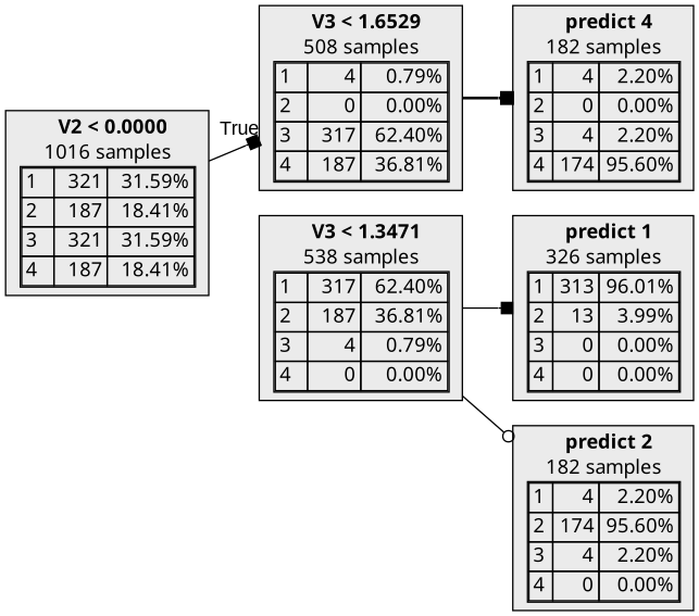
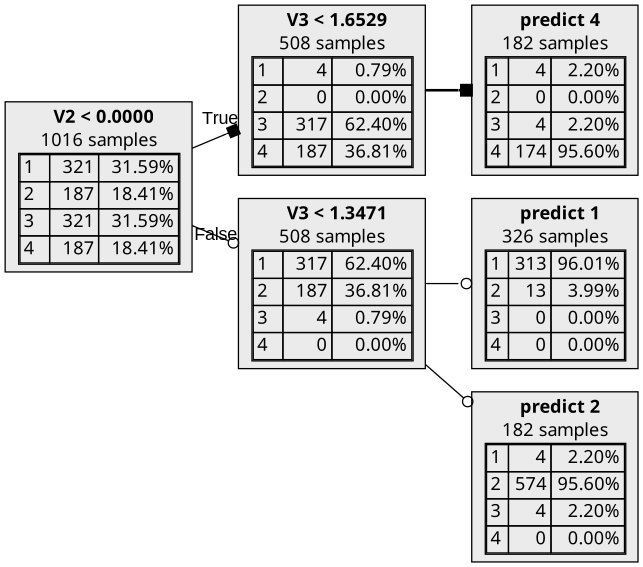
  digraph {
    rankdir=LR
    node [fillcolor="#EBEBEB" fontname="bold arial" shape=box style=filled]
    edge [arrowhead=box style=solid]
    n1 [label=<  <TABLE BORDER="0" CELLPADDING="0">       <TR>     <TD>       <B>V2 &lt; 0.0000</B>     </TD>   </TR>      <TR>       <TD>1016 samples</TD>     </TR>     <TR>   <TD>     <TABLE CELLSPACING="0">                <TR class="highlighted">     <TD ALIGN="LEFT">1</TD>     <TD ALIGN="RIGHT">321</TD>     <TD ALIGN="RIGHT">31.59%</TD>   </TR>   <TR >     <TD ALIGN="LEFT">2</TD>     <TD ALIGN="RIGHT">187</TD>     <TD ALIGN="RIGHT">18.41%</TD>   </TR>   <TR >     <TD ALIGN="LEFT">3</TD>     <TD ALIGN="RIGHT">321</TD>     <TD ALIGN="RIGHT">31.59%</TD>   </TR>   <TR >     <TD ALIGN="LEFT">4</TD>     <TD ALIGN="RIGHT">187</TD>     <TD ALIGN="RIGHT">18.41%</TD>   </TR>      </TABLE>   </TD> </TR>    </TABLE> >]
    n2 [label=<  <TABLE BORDER="0" CELLPADDING="0">       <TR>     <TD>       <B>V3 &lt; 1.6529</B>     </TD>   </TR>      <TR>       <TD>508 samples</TD>     </TR>     <TR>   <TD>     <TABLE CELLSPACING="0">                <TR >     <TD ALIGN="LEFT">1</TD>     <TD ALIGN="RIGHT">4</TD>     <TD ALIGN="RIGHT">0.79%</TD>   </TR>   <TR >     <TD ALIGN="LEFT">2</TD>     <TD ALIGN="RIGHT">0</TD>     <TD ALIGN="RIGHT">0.00%</TD>   </TR>   <TR class="highlighted">     <TD ALIGN="LEFT">3</TD>     <TD ALIGN="RIGHT">317</TD>     <TD ALIGN="RIGHT">62.40%</TD>   </TR>   <TR >     <TD ALIGN="LEFT">4</TD>     <TD ALIGN="RIGHT">187</TD>     <TD ALIGN="RIGHT">36.81%</TD>   </TR>      </TABLE>   </TD> </TR>    </TABLE> >]
-   n3 [label=<  <TABLE BORDER="0" CELLPADDING="0">       <TR>     <TD>       <B>V3 &lt; 1.3471</B>     </TD>   </TR>      <TR>       <TD>538 samples</TD>     </TR>     <TR>   <TD>     <TABLE CELLSPACING="0">                <TR class="highlighted">     <TD ALIGN="LEFT">1</TD>     <TD ALIGN="RIGHT">317</TD>     <TD ALIGN="RIGHT">62.40%</TD>   </TR>   <TR >     <TD ALIGN="LEFT">2</TD>     <TD ALIGN="RIGHT">187</TD>     <TD ALIGN="RIGHT">36.81%</TD>   </TR>   <TR >     <TD ALIGN="LEFT">3</TD>     <TD ALIGN="RIGHT">4</TD>     <TD ALIGN="RIGHT">0.79%</TD>   </TR>   <TR >     <TD ALIGN="LEFT">4</TD>     <TD ALIGN="RIGHT">0</TD>     <TD ALIGN="RIGHT">0.00%</TD>   </TR>      </TABLE>   </TD> </TR>    </TABLE> >]
+   n3 [label=<  <TABLE BORDER="0" CELLPADDING="0">       <TR>     <TD>       <B>V3 &lt; 1.3471</B>     </TD>   </TR>      <TR>       <TD>508 samples</TD>     </TR>     <TR>   <TD>     <TABLE CELLSPACING="0">                <TR class="highlighted">     <TD ALIGN="LEFT">1</TD>     <TD ALIGN="RIGHT">317</TD>     <TD ALIGN="RIGHT">62.40%</TD>   </TR>   <TR >     <TD ALIGN="LEFT">2</TD>     <TD ALIGN="RIGHT">187</TD>     <TD ALIGN="RIGHT">36.81%</TD>   </TR>   <TR >     <TD ALIGN="LEFT">3</TD>     <TD ALIGN="RIGHT">4</TD>     <TD ALIGN="RIGHT">0.79%</TD>   </TR>   <TR >     <TD ALIGN="LEFT">4</TD>     <TD ALIGN="RIGHT">0</TD>     <TD ALIGN="RIGHT">0.00%</TD>   </TR>      </TABLE>   </TD> </TR>    </TABLE> >]
    n4 [color=black label=<  <TABLE BORDER="0" CELLPADDING="0">       <TR>     <TD>       <B>predict 4</B>     </TD>   </TR>      <TR>       <TD>182 samples</TD>     </TR>     <TR>   <TD>     <TABLE CELLSPACING="0">                <TR >     <TD ALIGN="LEFT">1</TD>     <TD ALIGN="RIGHT">4</TD>     <TD ALIGN="RIGHT">2.20%</TD>   </TR>   <TR >     <TD ALIGN="LEFT">2</TD>     <TD ALIGN="RIGHT">0</TD>     <TD ALIGN="RIGHT">0.00%</TD>   </TR>   <TR >     <TD ALIGN="LEFT">3</TD>     <TD ALIGN="RIGHT">4</TD>     <TD ALIGN="RIGHT">2.20%</TD>   </TR>   <TR class="highlighted">     <TD ALIGN="LEFT">4</TD>     <TD ALIGN="RIGHT">174</TD>     <TD ALIGN="RIGHT">95.60%</TD>   </TR>      </TABLE>   </TD> </TR>    </TABLE> >]
    n5 [color=black label=<  <TABLE BORDER="0" CELLPADDING="0">       <TR>     <TD>       <B>predict 1</B>     </TD>   </TR>      <TR>       <TD>326 samples</TD>     </TR>     <TR>   <TD>     <TABLE CELLSPACING="0">                <TR class="highlighted">     <TD ALIGN="LEFT">1</TD>     <TD ALIGN="RIGHT">313</TD>     <TD ALIGN="RIGHT">96.01%</TD>   </TR>   <TR >     <TD ALIGN="LEFT">2</TD>     <TD ALIGN="RIGHT">13</TD>     <TD ALIGN="RIGHT">3.99%</TD>   </TR>   <TR >     <TD ALIGN="LEFT">3</TD>     <TD ALIGN="RIGHT">0</TD>     <TD ALIGN="RIGHT">0.00%</TD>   </TR>   <TR >     <TD ALIGN="LEFT">4</TD>     <TD ALIGN="RIGHT">0</TD>     <TD ALIGN="RIGHT">0.00%</TD>   </TR>      </TABLE>   </TD> </TR>    </TABLE> >]
-   n6 [color=black label=<  <TABLE BORDER="0" CELLPADDING="0">       <TR>     <TD>       <B>predict 2</B>     </TD>   </TR>      <TR>       <TD>182 samples</TD>     </TR>     <TR>   <TD>     <TABLE CELLSPACING="0">                <TR >     <TD ALIGN="LEFT">1</TD>     <TD ALIGN="RIGHT">4</TD>     <TD ALIGN="RIGHT">2.20%</TD>   </TR>   <TR class="highlighted">     <TD ALIGN="LEFT">2</TD>     <TD ALIGN="RIGHT">174</TD>     <TD ALIGN="RIGHT">95.60%</TD>   </TR>   <TR >     <TD ALIGN="LEFT">3</TD>     <TD ALIGN="RIGHT">4</TD>     <TD ALIGN="RIGHT">2.20%</TD>   </TR>   <TR >     <TD ALIGN="LEFT">4</TD>     <TD ALIGN="RIGHT">0</TD>     <TD ALIGN="RIGHT">0.00%</TD>   </TR>      </TABLE>   </TD> </TR>    </TABLE> >]
+   n6 [color=black label=<  <TABLE BORDER="0" CELLPADDING="0">       <TR>     <TD>       <B>predict 2</B>     </TD>   </TR>      <TR>       <TD>182 samples</TD>     </TR>     <TR>   <TD>     <TABLE CELLSPACING="0">                <TR >     <TD ALIGN="LEFT">1</TD>     <TD ALIGN="RIGHT">4</TD>     <TD ALIGN="RIGHT">2.20%</TD>   </TR>   <TR class="highlighted">     <TD ALIGN="LEFT">2</TD>     <TD ALIGN="RIGHT">574</TD>     <TD ALIGN="RIGHT">95.60%</TD>   </TR>   <TR >     <TD ALIGN="LEFT">3</TD>     <TD ALIGN="RIGHT">4</TD>     <TD ALIGN="RIGHT">2.20%</TD>   </TR>   <TR >     <TD ALIGN="LEFT">4</TD>     <TD ALIGN="RIGHT">0</TD>     <TD ALIGN="RIGHT">0.00%</TD>   </TR>      </TABLE>   </TD> </TR>    </TABLE> >]
    n1 -> n2 [fontname=arial headlabel=True labelangle=45 labeldistance=2.5]
+   n1 -> n3 [arrowhead=odot fontname=arial headlabel=False labelangle=-45 labeldistance=2.5]
    n2 -> n4 [style=bold]
-   n3 -> n5
+   n3 -> n5 [arrowhead=odot]
    n3 -> n6 [arrowhead=odot]
  }
